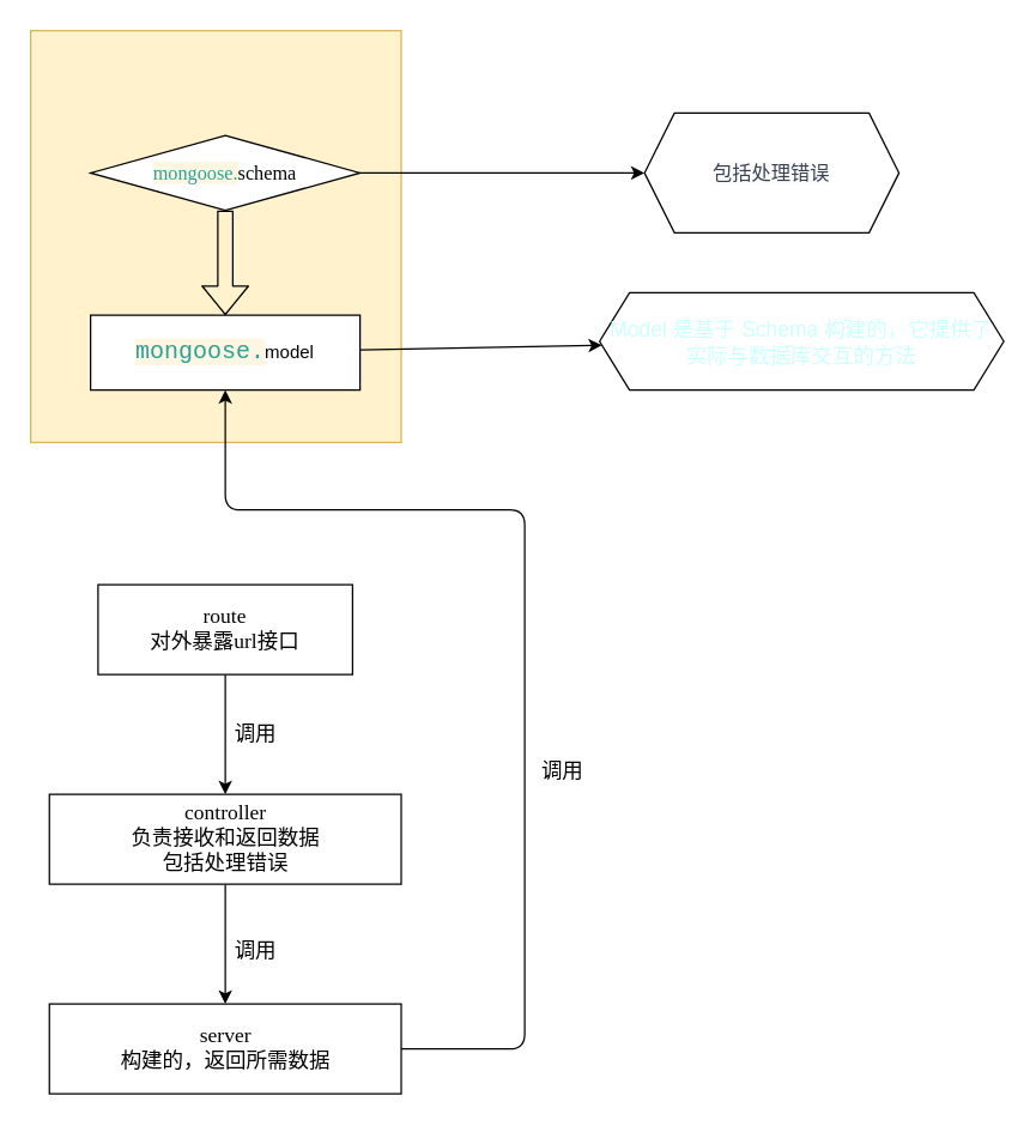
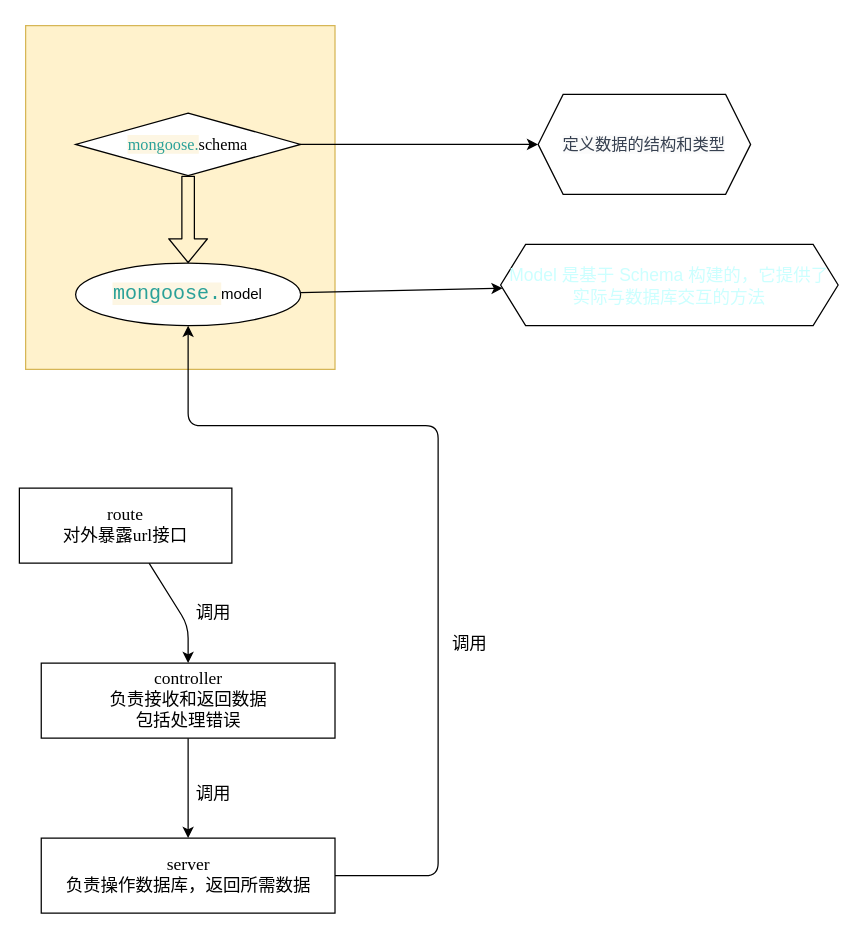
  <mxCell id="0" />
  <mxCell id="1" parent="0" />
  <mxCell id="2" value="" style="rounded=0;whiteSpace=wrap;html=1;fontFamily=Verdana;fontSize=14;fillColor=#fff2cc;strokeColor=#d6b656;" parent="1" vertex="1"><mxGeometry x="20" y="20" width="247.5" height="275" as="geometry" /></mxCell>
  <mxCell id="3" value="" style="edgeStyle=none;html=1;fontFamily=Verdana;fontSize=14;" parent="1" source="4" target="7" edge="1"><mxGeometry relative="1" as="geometry" /></mxCell>
  <mxCell id="4" value="&lt;pre style=&quot;font-size: 13px;&quot;&gt;&lt;font style=&quot;font-size: 13px;&quot; face=&quot;Verdana&quot;&gt;&lt;span style=&quot;color: rgb(42, 161, 152); background-color: rgb(253, 246, 227);&quot;&gt;mongoose.&lt;/span&gt;schema&lt;br&gt;&lt;/font&gt;&lt;/pre&gt;" style="rhombus;whiteSpace=wrap;html=1;" parent="1" vertex="1"><mxGeometry x="60" y="90" width="180" height="50" as="geometry" /></mxCell>
  <mxCell id="5" value="" style="edgeStyle=none;html=1;fontFamily=Verdana;fontSize=14;" parent="1" source="6" target="8" edge="1"><mxGeometry relative="1" as="geometry" /></mxCell>
- <mxCell id="6" value="&lt;span style=&quot;color: rgb(42, 161, 152); background-color: rgb(253, 246, 227); font-family: Menlo, Monaco, &amp;quot;Courier New&amp;quot;, monospace; font-size: 16px;&quot;&gt;mongoose.&lt;/span&gt;model&lt;br&gt;" style="rounded=0;whiteSpace=wrap;html=1;" parent="1" vertex="1"><mxGeometry x="60" y="210" width="180" height="50" as="geometry" /></mxCell>
- <mxCell id="7" value="&lt;meta charset=&quot;utf-8&quot;&gt;&lt;pre style=&quot;border-color: var(--border-color); color: rgb(0, 0, 0); font-style: normal; font-variant-ligatures: normal; font-variant-caps: normal; font-weight: 400; letter-spacing: normal; orphans: 2; text-align: center; text-indent: 0px; text-transform: none; widows: 2; word-spacing: 0px; -webkit-text-stroke-width: 0px; background-color: rgb(251, 251, 251); text-decoration-thickness: initial; text-decoration-style: initial; text-decoration-color: initial; font-size: 13px;&quot;&gt;&lt;font style=&quot;border-color: var(--border-color); font-size: 13px;&quot; face=&quot;Verdana&quot;&gt;&lt;span style=&quot;border-color: var(--border-color); color: rgb(55, 65, 81);&quot; class=&quot;ne-text&quot;&gt;包括处理错误&lt;/span&gt;&lt;/font&gt;&lt;/pre&gt;" style="shape=hexagon;perimeter=hexagonPerimeter2;whiteSpace=wrap;html=1;fixedSize=1;rounded=0;" parent="1" vertex="1"><mxGeometry x="430" y="75" width="170" height="80" as="geometry" /></mxCell>
+ <mxCell id="6" value="&lt;span style=&quot;color: rgb(42, 161, 152); background-color: rgb(253, 246, 227); font-family: Menlo, Monaco, &amp;quot;Courier New&amp;quot;, monospace; font-size: 16px;&quot;&gt;mongoose.&lt;/span&gt;model&lt;br&gt;" style="ellipse;whiteSpace=wrap;html=1;" parent="1" vertex="1"><mxGeometry x="60" y="210" width="180" height="50" as="geometry" /></mxCell>
+ <mxCell id="7" value="&lt;meta charset=&quot;utf-8&quot;&gt;&lt;pre style=&quot;border-color: var(--border-color); color: rgb(0, 0, 0); font-style: normal; font-variant-ligatures: normal; font-variant-caps: normal; font-weight: 400; letter-spacing: normal; orphans: 2; text-align: center; text-indent: 0px; text-transform: none; widows: 2; word-spacing: 0px; -webkit-text-stroke-width: 0px; background-color: rgb(251, 251, 251); text-decoration-thickness: initial; text-decoration-style: initial; text-decoration-color: initial; font-size: 13px;&quot;&gt;&lt;font style=&quot;border-color: var(--border-color); font-size: 13px;&quot; face=&quot;Verdana&quot;&gt;&lt;span style=&quot;border-color: var(--border-color); color: rgb(55, 65, 81);&quot; class=&quot;ne-text&quot;&gt;定义数据的结构和类型&lt;/span&gt;&lt;/font&gt;&lt;/pre&gt;" style="shape=hexagon;perimeter=hexagonPerimeter2;whiteSpace=wrap;html=1;fixedSize=1;rounded=0;" parent="1" vertex="1"><mxGeometry x="430" y="75" width="170" height="80" as="geometry" /></mxCell>
  <mxCell id="8" value="&lt;span style=&quot;font-size: 14px;&quot;&gt;Model 是基于 Schema 构建的，它提供了实际与数据库交互的方法&lt;/span&gt;" style="shape=hexagon;perimeter=hexagonPerimeter2;whiteSpace=wrap;html=1;fixedSize=1;rounded=0;labelBackgroundColor=none;fontColor=#CCFFFF;" parent="1" vertex="1"><mxGeometry x="400" y="195" width="270" height="65" as="geometry" /></mxCell>
  <mxCell id="9" value="" style="shape=flexArrow;endArrow=classic;html=1;fontFamily=Verdana;fontSize=14;exitX=0.5;exitY=1;exitDx=0;exitDy=0;entryX=0.5;entryY=0;entryDx=0;entryDy=0;" parent="1" source="4" target="6" edge="1"><mxGeometry width="50" height="50" relative="1" as="geometry"><mxPoint x="200" y="350" as="sourcePoint" /><mxPoint x="170" y="290" as="targetPoint" /></mxGeometry></mxCell>
  <mxCell id="10" value="" style="edgeStyle=none;html=1;fontFamily=Verdana;fontSize=14;" parent="1" source="11" target="13" edge="1"><mxGeometry relative="1" as="geometry"><Array as="points"><mxPoint x="150" y="500" /></Array></mxGeometry></mxCell>
- <mxCell id="11" value="route&lt;br&gt;对外暴露url接口" style="rounded=0;whiteSpace=wrap;html=1;fontFamily=Verdana;fontSize=14;" parent="1" vertex="1"><mxGeometry x="65" y="390" width="170" height="60" as="geometry" /></mxCell>
+ <mxCell id="11" value="route&lt;br&gt;对外暴露url接口" style="rounded=0;whiteSpace=wrap;html=1;fontFamily=Verdana;fontSize=14;" parent="1" vertex="1"><mxGeometry x="15" y="390" width="170" height="60" as="geometry" /></mxCell>
  <mxCell id="12" value="" style="edgeStyle=none;html=1;fontFamily=Verdana;fontSize=14;" parent="1" source="13" target="15" edge="1"><mxGeometry relative="1" as="geometry" /></mxCell>
  <mxCell id="13" value="controller&lt;br&gt;负责接收和返回数据&lt;br&gt;包括处理错误" style="rounded=0;whiteSpace=wrap;html=1;fontFamily=Verdana;fontSize=14;" parent="1" vertex="1"><mxGeometry x="32.5" y="530" width="235" height="60" as="geometry" /></mxCell>
  <mxCell id="14" value="调用" style="text;html=1;align=center;verticalAlign=middle;resizable=0;points=[];autosize=1;strokeColor=none;fillColor=none;fontSize=14;fontFamily=Verdana;" parent="1" vertex="1"><mxGeometry x="145" y="475" width="50" height="30" as="geometry" /></mxCell>
- <mxCell id="15" value="server&lt;br&gt;构建的，返回所需数据" style="rounded=0;whiteSpace=wrap;html=1;fontFamily=Verdana;fontSize=14;" parent="1" vertex="1"><mxGeometry x="32.5" y="670" width="235" height="60" as="geometry" /></mxCell>
+ <mxCell id="15" value="server&lt;br&gt;负责操作数据库，返回所需数据" style="rounded=0;whiteSpace=wrap;html=1;fontFamily=Verdana;fontSize=14;" parent="1" vertex="1"><mxGeometry x="32.5" y="670" width="235" height="60" as="geometry" /></mxCell>
  <mxCell id="16" value="调用" style="text;html=1;align=center;verticalAlign=middle;resizable=0;points=[];autosize=1;strokeColor=none;fillColor=none;fontSize=14;fontFamily=Verdana;" parent="1" vertex="1"><mxGeometry x="145" y="620" width="50" height="30" as="geometry" /></mxCell>
  <mxCell id="17" value="" style="endArrow=classic;html=1;fontFamily=Verdana;fontSize=14;entryX=0.5;entryY=1;entryDx=0;entryDy=0;" parent="1" source="15" target="6" edge="1"><mxGeometry width="50" height="50" relative="1" as="geometry"><mxPoint x="267.5" y="710" as="sourcePoint" /><mxPoint x="317.5" y="660" as="targetPoint" /><Array as="points"><mxPoint x="350" y="700" /><mxPoint x="350" y="400" /><mxPoint x="350" y="340" /><mxPoint x="150" y="340" /></Array></mxGeometry></mxCell>
  <mxCell id="18" value="调用" style="text;html=1;align=center;verticalAlign=middle;resizable=0;points=[];autosize=1;strokeColor=none;fillColor=none;fontSize=14;fontFamily=Verdana;" parent="1" vertex="1"><mxGeometry x="350" y="500" width="50" height="30" as="geometry" /></mxCell>
